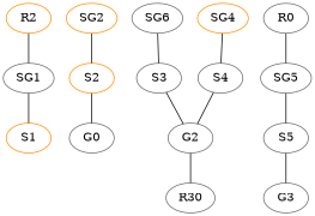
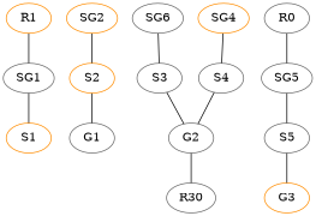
  graph {
    node [color=gray40]
-   R1 [color=darkorange label=R2]
+   R1 [color=darkorange]
    SG1
    S1 [color=darkorange]
    SG2 [color=darkorange]
    S2 [color=darkorange]
-   G1 [label=G0]
+   G1
    n7 [label=R30]
    G2
    n9 [label=SG6]
    S3
    SG4 [color=darkorange]
    S4
-   G3
+   G3 [color=darkorange]
    SG5
    S5
    n16 [label=R0]
    R1 -- SG1
    SG1 -- S1
    SG2 -- S2
    S2 -- G1
    G2 -- n7
    n9 -- S3
    S3 -- G2
    SG4 -- S4
    S4 -- G2
    SG5 -- S5
    S5 -- G3
    n16 -- SG5
  }
